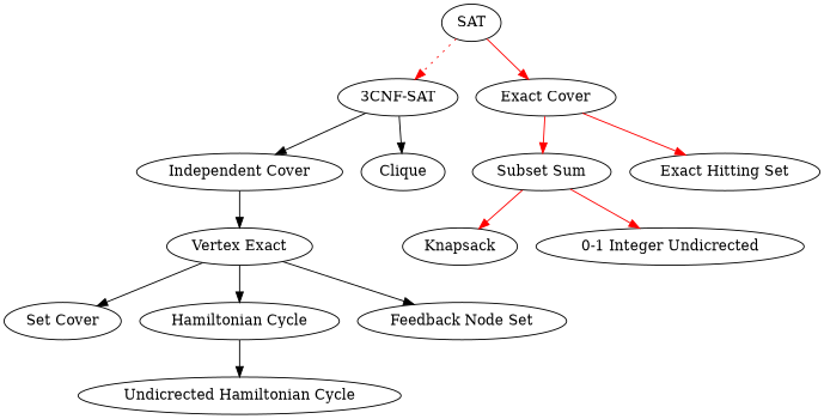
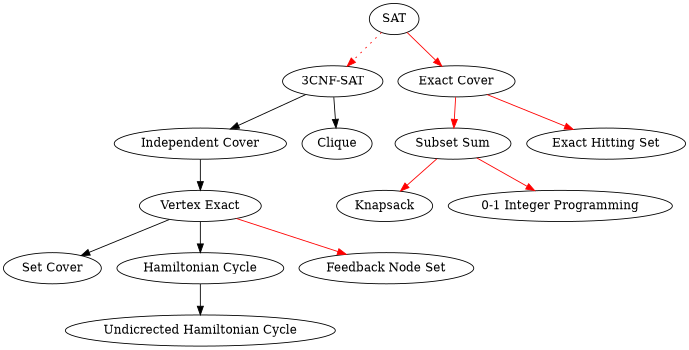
  digraph {
    n1 [label="3CNF-SAT"]
    n2 [label="Independent Cover"]
    n3 [label=Clique]
    n4 [label="Vertex Exact"]
    n5 [label="Set Cover"]
    n6 [label="Hamiltonian Cycle"]
    n7 [label="Feedback Node Set"]
    n8 [label="Undicrected Hamiltonian Cycle"]
    n9 [label=SAT]
    n10 [label="Exact Cover"]
    n11 [label="Subset Sum"]
    n12 [label="Exact Hitting Set"]
    n13 [label=Knapsack]
-   n14 [label="0-1 Integer Undicrected"]
+   n14 [label="0-1 Integer Programming"]
    n1 -> n2
    n1 -> n3
    n2 -> n4
    n4 -> n5
    n4 -> n6
-   n4 -> n7
+   n4 -> n7 [color=red]
    n6 -> n8
    n9 -> n1 [color=red style=dotted]
    n9 -> n10 [color=red]
    n10 -> n11 [color=red]
    n10 -> n12 [color=red]
    n11 -> n13 [color=red]
    n11 -> n14 [color=red]
  }
